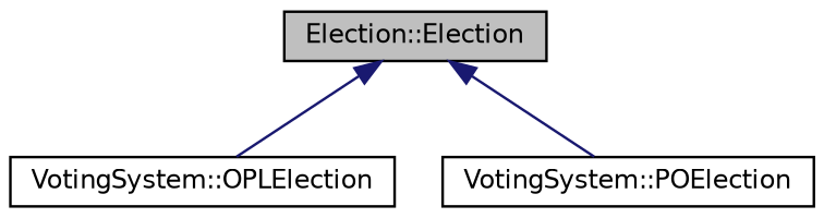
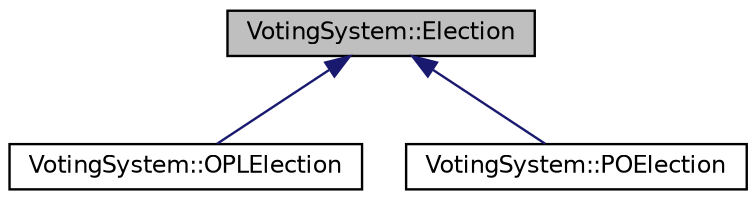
  digraph {
    node [color=black fillcolor=white fontname=Helvetica fontsize=10 shape=record style=filled]
    edge [color=midnightblue dir=back fontname=Helvetica fontsize=10 labelfontname=Helvetica labelfontsize=10 style=solid]
-   n1 [fillcolor=grey75 fontcolor=black height=0.2 label="Election::Election" width=0.4]
+   n1 [fillcolor=grey75 fontcolor=black height=0.2 label="VotingSystem::Election" width=0.4]
    n2 [height=0.2 label="VotingSystem::OPLElection" width=0.4]
    n3 [height=0.2 label="VotingSystem::POElection" width=0.4]
    n1 -> n2
    n1 -> n3
  }
